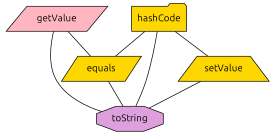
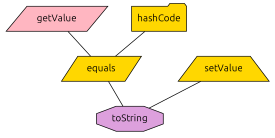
  strict graph {
    fontname=Ubuntu
    node [fillcolor=gold fontname=Ubuntu shape=parallelogram style=filled]
    edge [fontname=Ubuntu]
    getValue [fillcolor=lightpink]
    equals
    toString [fillcolor=plum shape=octagon]
    hashCode [shape=folder]
    setValue [shape=trapezium]
    getValue -- equals
-   getValue -- toString
    equals -- toString
    hashCode -- equals
-   hashCode -- toString
-   hashCode -- setValue
    setValue -- toString
  }
